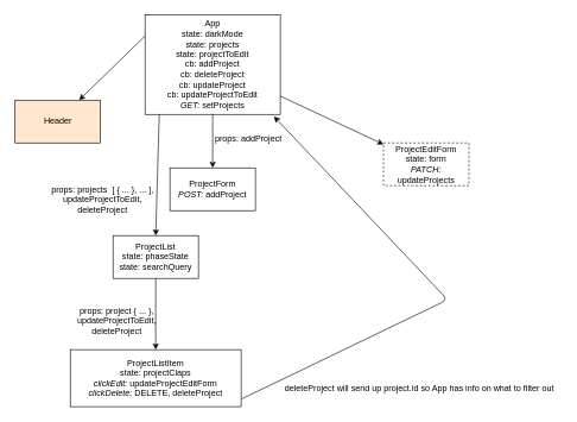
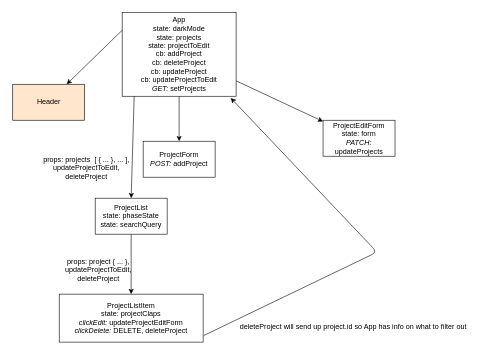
  <mxCell id="0" />
  <mxCell id="1" parent="0" />
  <mxCell id="2" value="" style="edgeStyle=none;html=1;" parent="1" source="3" target="15" edge="1"><mxGeometry relative="1" as="geometry" /></mxCell>
  <mxCell id="3" value="App&lt;br&gt;state: darkMode&lt;br&gt;state: projects&lt;br&gt;state: projectToEdit&lt;br&gt;cb: addProject&lt;br&gt;cb: deleteProject&lt;br&gt;cb: updateProject&lt;br&gt;cb: updateProjectToEdit&lt;br&gt;&lt;i&gt;GET: &lt;/i&gt;setProjects" style="whiteSpace=wrap;html=1;" parent="1" vertex="1"><mxGeometry x="203" width="190" height="140" as="geometry" y="20" /></mxCell>
  <mxCell id="4" value="" style="edgeStyle=none;orthogonalLoop=1;jettySize=auto;html=1;exitX=0.25;exitY=1;exitDx=0;exitDy=0;entryX=0.75;entryY=0;entryDx=0;entryDy=0;" parent="1" target="5" edge="1"><mxGeometry width="100" relative="1" as="geometry"><mxPoint x="203" y="50" as="sourcePoint" /><mxPoint x="170.5" y="150" as="targetPoint" /><Array as="points" /></mxGeometry></mxCell>
  <mxCell id="5" value="Header" style="whiteSpace=wrap;html=1;fillColor=#ffe6cc;" parent="1" vertex="1"><mxGeometry x="20.5" y="140" width="120" height="60" as="geometry" /></mxCell>
  <mxCell id="6" value="" style="edgeStyle=none;orthogonalLoop=1;jettySize=auto;html=1;exitX=0.5;exitY=1;exitDx=0;exitDy=0;entryX=0.5;entryY=0;entryDx=0;entryDy=0;" parent="1" target="7" edge="1"><mxGeometry width="100" relative="1" as="geometry"><mxPoint x="223" y="160" as="sourcePoint" /><mxPoint x="208" y="310" as="targetPoint" /><Array as="points" /></mxGeometry></mxCell>
  <mxCell id="7" value="ProjectList&lt;br&gt;state: phaseState&lt;br&gt;state: searchQuery" style="whiteSpace=wrap;html=1;" parent="1" vertex="1"><mxGeometry x="158" y="330" width="120" height="60" as="geometry" /></mxCell>
  <mxCell id="8" value="" style="edgeStyle=none;orthogonalLoop=1;jettySize=auto;html=1;exitX=1;exitY=0.5;exitDx=0;exitDy=0;" parent="1" target="9" edge="1"><mxGeometry width="100" relative="1" as="geometry"><mxPoint x="298" y="160" as="sourcePoint" /><mxPoint x="298" y="180" as="targetPoint" /><Array as="points" /></mxGeometry></mxCell>
  <mxCell id="9" value="ProjectForm&lt;br&gt;&lt;i&gt;POST: &lt;/i&gt;addProject" style="whiteSpace=wrap;html=1;" parent="1" vertex="1"><mxGeometry x="238" y="235" width="120" height="60" as="geometry" /></mxCell>
  <mxCell id="10" value="props: projects&amp;nbsp; [ { ... }, ... ],&lt;br&gt;updateProjectToEdit,&lt;br&gt;deleteProject" style="text;html=1;align=center;verticalAlign=middle;resizable=0;points=[];autosize=1;strokeColor=none;fillColor=none;" parent="1" vertex="1"><mxGeometry x="58" y="250" width="170" height="60" as="geometry" /></mxCell>
  <mxCell id="11" value="" style="edgeStyle=none;orthogonalLoop=1;jettySize=auto;html=1;exitX=0.5;exitY=1;exitDx=0;exitDy=0;entryX=0.5;entryY=0;entryDx=0;entryDy=0;" parent="1" source="7" target="12" edge="1"><mxGeometry width="100" relative="1" as="geometry"><mxPoint x="238" y="430" as="sourcePoint" /><mxPoint x="308" y="490" as="targetPoint" /><Array as="points" /></mxGeometry></mxCell>
  <mxCell id="12" value="ProjectListItem&lt;br&gt;state: projectClaps&lt;i&gt;&lt;br&gt;clickEdit: &lt;/i&gt;updateProjectEditForm&lt;br&gt;&lt;i&gt;clickDelete: &lt;/i&gt;DELETE, deleteProject" style="whiteSpace=wrap;html=1;" parent="1" vertex="1"><mxGeometry x="98" y="490" width="240" height="80" as="geometry" /></mxCell>
  <mxCell id="13" value="props: project { ... }, &lt;br&gt;updateProjectToEdit,&lt;br&gt;deleteProject" style="text;html=1;align=center;verticalAlign=middle;resizable=0;points=[];autosize=1;strokeColor=none;fillColor=none;" parent="1" vertex="1"><mxGeometry x="98" y="420" width="130" height="60" as="geometry" /></mxCell>
- <mxCell id="14" value="props: addProject" style="text;html=1;align=center;verticalAlign=middle;resizable=0;points=[];autosize=1;strokeColor=none;fillColor=none;" parent="1" vertex="1"><mxGeometry x="288" y="180" width="120" height="30" as="geometry" /></mxCell>
- <mxCell id="15" value="ProjectEditForm&lt;br&gt;state: form&lt;br&gt;&lt;i&gt;PATCH: &lt;/i&gt;updateProjects" style="whiteSpace=wrap;html=1;dashed=1;" parent="1" vertex="1"><mxGeometry x="538" y="200" width="120" height="60" as="geometry" /></mxCell>
+ <mxCell id="15" value="ProjectEditForm&lt;br&gt;state: form&lt;br&gt;&lt;i&gt;PATCH: &lt;/i&gt;updateProjects" style="whiteSpace=wrap;html=1;" parent="1" vertex="1"><mxGeometry x="538" y="200" width="120" height="60" as="geometry" /></mxCell>
  <mxCell id="16" value="" style="edgeStyle=dotted;orthogonalLoop=1;jettySize=auto;html=1;entryX=0.953;entryY=1.021;entryDx=0;entryDy=0;entryPerimeter=0;exitX=1.004;exitY=0.863;exitDx=0;exitDy=0;exitPerimeter=0;" edge="1" parent="1" source="12" target="3"><mxGeometry width="100" relative="1" as="geometry"><mxPoint x="338" y="520" as="sourcePoint" /><mxPoint x="438" y="520" as="targetPoint" /><Array as="points"><mxPoint x="628" y="420" /></Array></mxGeometry></mxCell>
  <mxCell id="17" value="deleteProject will send up project.id so App has info on what to filter out" style="text;html=1;align=center;verticalAlign=middle;resizable=0;points=[];autosize=1;strokeColor=none;fillColor=none;" vertex="1" parent="1"><mxGeometry x="388" y="530" width="400" height="30" as="geometry" /></mxCell>
